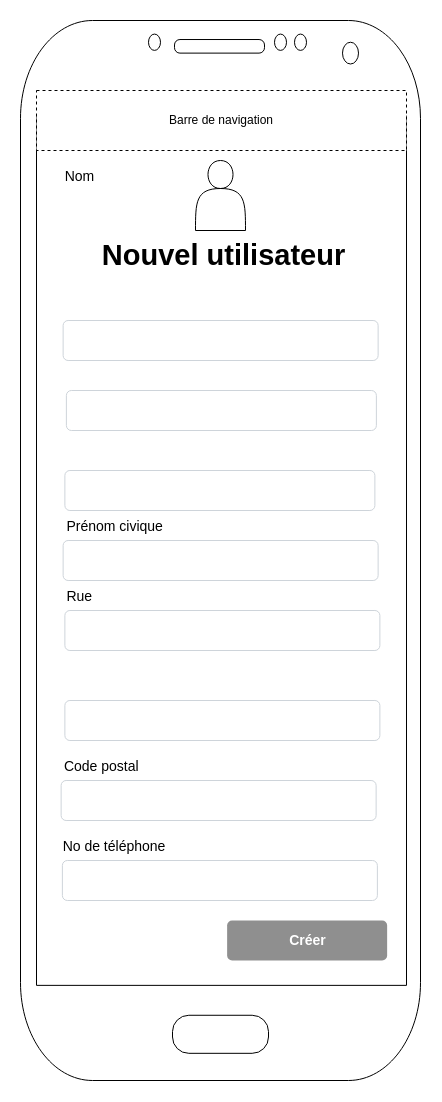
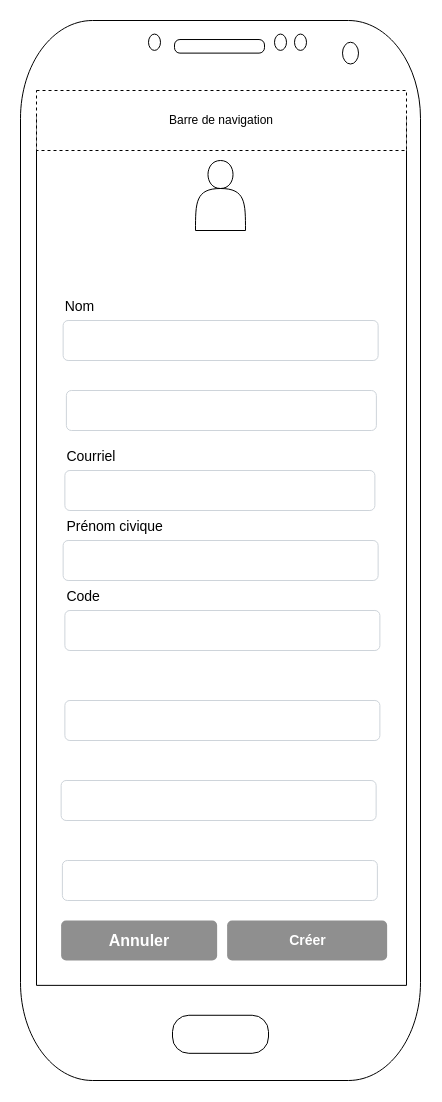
  <mxCell id="0" />
  <mxCell id="1" parent="0" />
  <mxCell id="2" value="" style="verticalLabelPosition=bottom;verticalAlign=top;html=1;shadow=0;dashed=0;strokeWidth=1;shape=mxgraph.android.phone2;fillStyle=auto;fontSize=19;" parent="1" vertex="1"><mxGeometry x="20" y="20" width="400" height="1060" as="geometry" /></mxCell>
  <mxCell id="3" value="Barre de navigation" style="rounded=0;whiteSpace=wrap;html=1;dashed=1;" parent="1" vertex="1"><mxGeometry x="36" y="90" width="370" height="60" as="geometry" /></mxCell>
- <mxCell id="4" value="Nom" style="fillColor=none;strokeColor=none;align=left;fontSize=14;" parent="1" vertex="1"><mxGeometry x="62.63" y="160" width="100" height="30" as="geometry" /></mxCell>
+ <mxCell id="4" value="Nom" style="fillColor=none;strokeColor=none;align=left;fontSize=14;" parent="1" vertex="1"><mxGeometry x="62.63" y="290" width="100" height="30" as="geometry" /></mxCell>
  <mxCell id="5" value="" style="html=1;shadow=0;dashed=0;shape=mxgraph.bootstrap.rrect;rSize=5;fillColor=#ffffff;strokeColor=#CED4DA;align=left;spacing=15;fontSize=14;fontColor=#6C767D;" parent="1" vertex="1"><mxGeometry x="65.88" y="390" width="310" height="40" as="geometry" /></mxCell>
  <mxCell id="6" value="" style="html=1;shadow=0;dashed=0;shape=mxgraph.bootstrap.rrect;rSize=5;fillColor=#ffffff;strokeColor=#CED4DA;align=left;spacing=15;fontSize=14;fontColor=#6C767D;" parent="1" vertex="1"><mxGeometry x="62.63" y="320" width="315" height="40" as="geometry" /></mxCell>
  <mxCell id="7" value="Créer" style="html=1;shadow=0;dashed=0;shape=mxgraph.bootstrap.rrect;rSize=5;fillColor=#8F8F8F;strokeColor=none;align=center;spacing=15;fontSize=14;fontColor=#ffffff;fontStyle=1" parent="1" vertex="1"><mxGeometry x="226.63" y="920" width="160" height="40" as="geometry" /></mxCell>
- <mxCell id="8" value="&lt;font size=&quot;1&quot; style=&quot;&quot;&gt;&lt;b style=&quot;font-size: 29px;&quot;&gt;Nouvel utilisateur&lt;/b&gt;&lt;/font&gt;" style="text;html=1;align=center;verticalAlign=middle;resizable=0;points=[];autosize=1;strokeColor=none;fillColor=none;fontSize=14;" parent="1" vertex="1"><mxGeometry x="87.75" y="230" width="270" height="50" as="geometry" /></mxCell>
  <mxCell id="9" value="" style="html=1;shadow=0;dashed=0;shape=mxgraph.bootstrap.rrect;rSize=5;fillColor=#ffffff;strokeColor=#CED4DA;align=left;spacing=15;fontSize=14;fontColor=#6C767D;" parent="1" vertex="1"><mxGeometry x="62.63" y="540" width="315" height="40" as="geometry" /></mxCell>
  <mxCell id="10" value="Prénom civique" style="fillColor=none;strokeColor=none;align=left;fontSize=14;" parent="1" vertex="1"><mxGeometry x="64.38" y="510" width="100" height="30" as="geometry" /></mxCell>
  <mxCell id="11" value="" style="html=1;shadow=0;dashed=0;shape=mxgraph.bootstrap.rrect;rSize=5;fillColor=#ffffff;strokeColor=#CED4DA;align=left;spacing=15;fontSize=14;fontColor=#6C767D;" parent="1" vertex="1"><mxGeometry x="64.38" y="610" width="315" height="40" as="geometry" /></mxCell>
- <mxCell id="12" value="Rue" style="fillColor=none;strokeColor=none;align=left;fontSize=14;" parent="1" vertex="1"><mxGeometry x="64.38" y="580" width="100" height="30" as="geometry" /></mxCell>
+ <mxCell id="12" value="Code" style="fillColor=none;strokeColor=none;align=left;fontSize=14;" parent="1" vertex="1"><mxGeometry x="64.38" y="580" width="100" height="30" as="geometry" /></mxCell>
  <mxCell id="13" value="" style="html=1;shadow=0;dashed=0;shape=mxgraph.bootstrap.rrect;rSize=5;fillColor=#ffffff;strokeColor=#CED4DA;align=left;spacing=15;fontSize=14;fontColor=#6C767D;" parent="1" vertex="1"><mxGeometry x="61.88" y="860" width="315" height="40" as="geometry" /></mxCell>
- <mxCell id="14" value="No de téléphone" style="fillColor=none;strokeColor=none;align=left;fontSize=14;" parent="1" vertex="1"><mxGeometry x="60.63" y="830" width="100" height="30" as="geometry" /></mxCell>
  <mxCell id="15" value="" style="shape=actor;whiteSpace=wrap;html=1;" parent="1" vertex="1"><mxGeometry x="195" y="160" width="50" height="70" as="geometry" /></mxCell>
  <mxCell id="16" value="" style="html=1;shadow=0;dashed=0;shape=mxgraph.bootstrap.rrect;rSize=5;fillColor=#ffffff;strokeColor=#CED4DA;align=left;spacing=15;fontSize=14;fontColor=#6C767D;" parent="1" vertex="1"><mxGeometry x="60.63" y="780" width="315" height="40" as="geometry" /></mxCell>
- <mxCell id="17" value="Code postal" style="fillColor=none;strokeColor=none;align=left;fontSize=14;" parent="1" vertex="1"><mxGeometry x="61.88" y="750" width="100" height="30" as="geometry" /></mxCell>
+ <mxCell id="18" value="Annuler" style="html=1;shadow=0;dashed=0;shape=mxgraph.bootstrap.rrect;rSize=5;strokeColor=none;strokeWidth=1;fillColor=#8F8F8F;fontColor=#FFFFFF;whiteSpace=wrap;align=center;verticalAlign=middle;spacingLeft=0;fontStyle=1;fontSize=16;spacing=5;" parent="1" vertex="1"><mxGeometry x="60.63" y="920" width="156" height="40" as="geometry" /></mxCell>
  <mxCell id="19" value="" style="html=1;shadow=0;dashed=0;shape=mxgraph.bootstrap.rrect;rSize=5;fillColor=#ffffff;strokeColor=#CED4DA;align=left;spacing=15;fontSize=14;fontColor=#6C767D;" parent="1" vertex="1"><mxGeometry x="64.38" y="700" width="315" height="40" as="geometry" /></mxCell>
  <mxCell id="20" value="" style="html=1;shadow=0;dashed=0;shape=mxgraph.bootstrap.rrect;rSize=5;fillColor=#ffffff;strokeColor=#CED4DA;align=left;spacing=15;fontSize=14;fontColor=#6C767D;" vertex="1" parent="1"><mxGeometry x="64.38" y="470" width="310" height="40" as="geometry" /></mxCell>
+ <mxCell id="21" value="Courriel" style="fillColor=none;strokeColor=none;align=left;fontSize=14;" vertex="1" parent="1"><mxGeometry x="64.38" y="440" width="100" height="30" as="geometry" /></mxCell>
